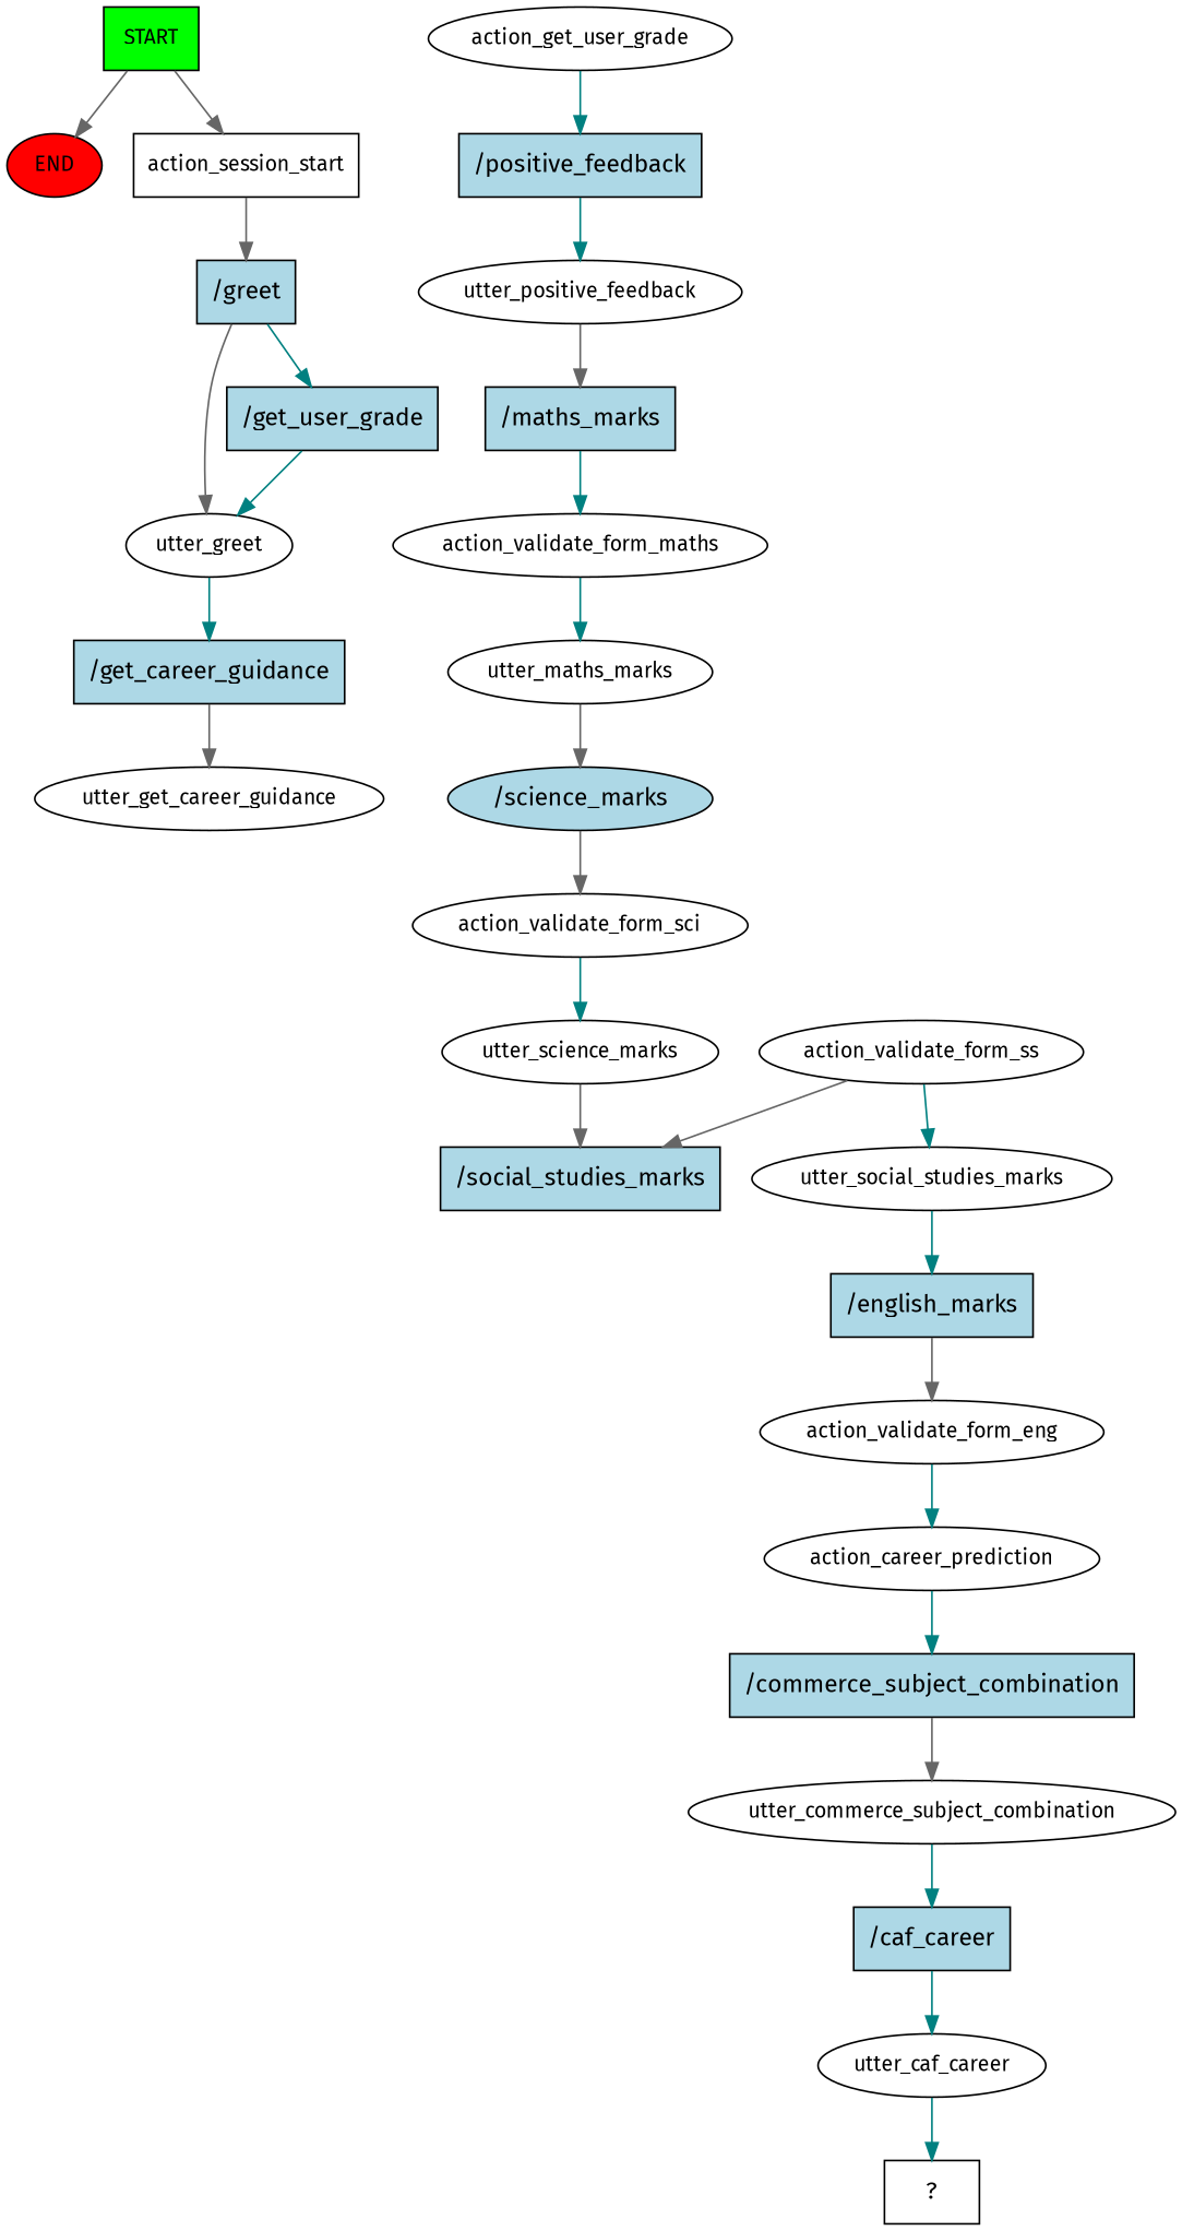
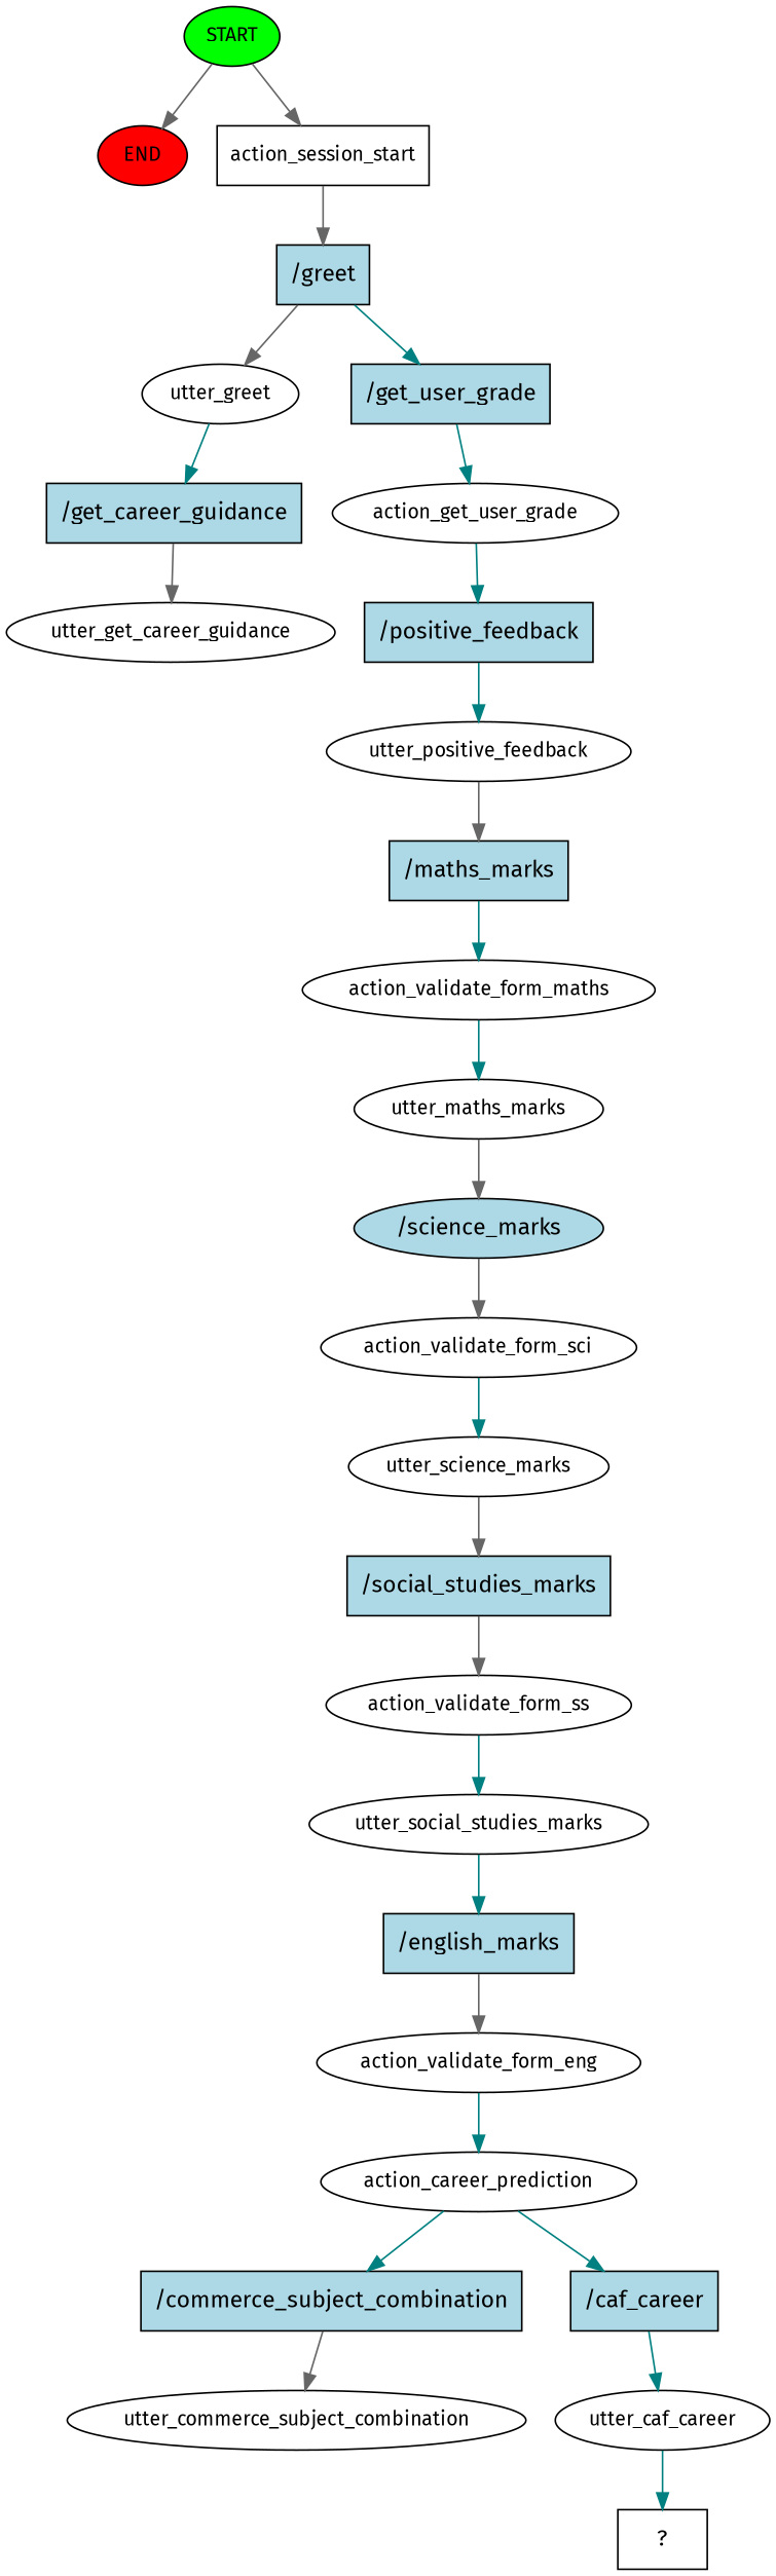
  digraph {
    fontname="Fira Sans"
    node [fontname="Fira Sans" fontsize=12]
    edge [color=teal fontname="Fira Sans"]
-   n1 [fillcolor=green label=START style=filled shape=box]
+   n1 [fillcolor=green label=START style=filled]
    n2 [fillcolor=red label=END style=filled]
    n3 [label=action_session_start shape=box]
    n4 [fillcolor=lightblue label="/greet" shape=rect style=filled fontsize=""]
    n5 [label=utter_greet]
    n6 [fillcolor=lightblue label="/get_user_grade" shape=rect style=filled fontsize=""]
    n7 [fillcolor=lightblue label="/get_career_guidance" shape=rect style=filled fontsize=""]
    n8 [label=utter_get_career_guidance]
    n9 [label=action_get_user_grade]
    n10 [fillcolor=lightblue label="/positive_feedback" shape=rect style=filled fontsize=""]
    n11 [label=utter_positive_feedback]
    n12 [fillcolor=lightblue label="/maths_marks" shape=rect style=filled fontsize=""]
    n13 [label=action_validate_form_maths]
    n14 [label=utter_maths_marks]
    n15 [fillcolor=lightblue label="/science_marks" shape=ellipse style=filled fontsize=""]
    n16 [label=action_validate_form_sci]
    n17 [label=utter_science_marks]
    n18 [fillcolor=lightblue label="/social_studies_marks" shape=rect style=filled fontsize=""]
    n19 [label=action_validate_form_ss]
    n20 [label=utter_social_studies_marks]
    n21 [fillcolor=lightblue label="/english_marks" shape=rect style=filled fontsize=""]
    n22 [label=action_validate_form_eng]
    n23 [label=action_career_prediction]
    n24 [fillcolor=lightblue label="/commerce_subject_combination" shape=rect style=filled fontsize=""]
    n25 [label=utter_commerce_subject_combination]
    n26 [fillcolor=lightblue label="/caf_career" shape=rect style=filled fontsize=""]
    n27 [label=utter_caf_career]
    n28 [label="  ?  " shape=rect fontsize=""]
    n1 -> n2 [color=gray40]
    n1 -> n3 [color=gray40]
    n3 -> n4 [color=gray40]
    n4 -> n5 [color=gray40]
    n4 -> n6
    n5 -> n7
-   n6 -> n5
+   n6 -> n9
    n7 -> n8 [color=gray40]
    n9 -> n10
    n10 -> n11
    n11 -> n12 [color=gray40]
    n12 -> n13
    n13 -> n14
    n14 -> n15 [color=gray40]
    n15 -> n16 [color=gray40]
    n16 -> n17
    n17 -> n18 [color=gray40]
-   n19 -> n18 [color=gray40]
+   n18 -> n19 [color=gray40]
    n19 -> n20
    n20 -> n21
    n21 -> n22 [color=gray40]
    n22 -> n23
    n23 -> n24
    n24 -> n25 [color=gray40]
-   n25 -> n26
+   n23 -> n26
    n26 -> n27
    n27 -> n28
  }
